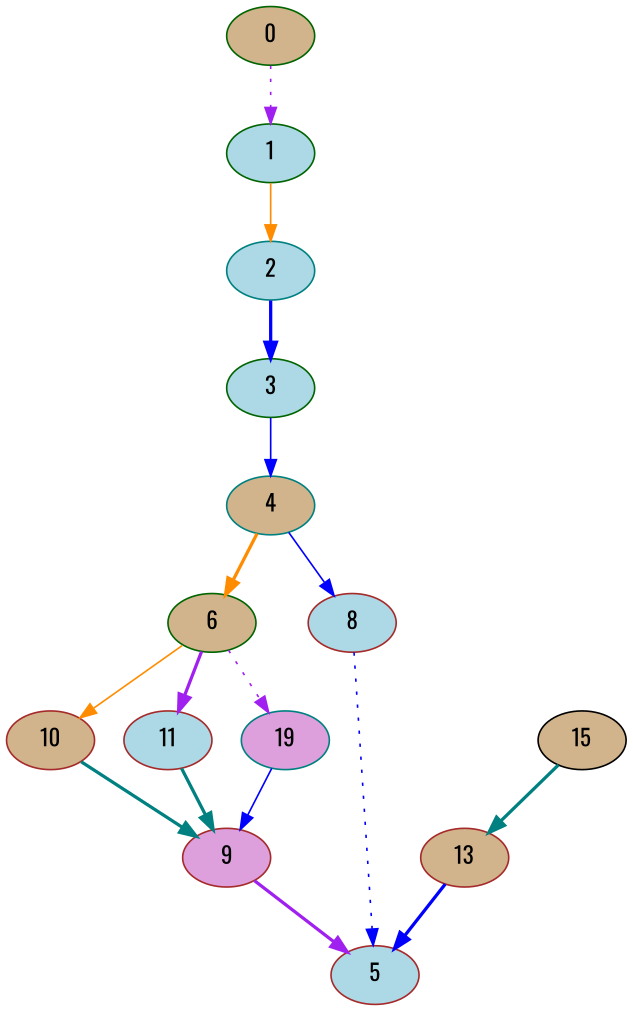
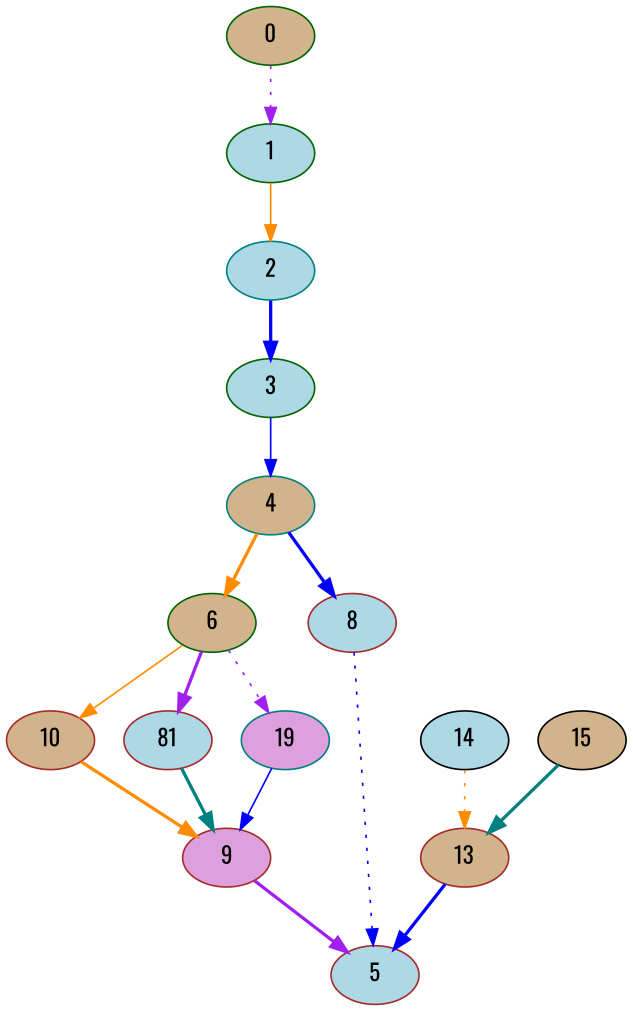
  digraph {
    "Duplicate states"=0
    GraphType=S_P
    "Max states in OPEN"=0
    Modes="120000ms; topo-ordered tasks, ; Pruning: task equivalence, fixed order ready list, ; F-value: ; Optimisation: best schedule length (SL) optimisation on equal, "
    NumberOfTasks=16
    "Pruned using list schedule length"=59
    "States removed from OPEN"=0
    TargetSystem="Homogeneous-2"
    "Time to schedule (ms)"=104
    "Total idle time"=0
    "Total schedule length"=96
    "Total sequential time"=96
    "Total states created"=118
    fontname=Oswald
    node [Processor=0 Weight=10 color=brown fillcolor=lightblue fontname=Oswald style=filled]
    edge [Weight=57 color=blue fontname=Oswald style=bold]
    0 ["Finish time"=2 "Start time"=0 Weight=2 color=darkgreen fillcolor=tan]
    1 ["Finish time"=11 "Start time"=2 Weight=9 color=darkgreen]
    2 ["Finish time"=21 "Start time"=11 color=teal]
    3 ["Finish time"=25 "Start time"=21 Weight=4 color=darkgreen]
    4 ["Finish time"=31 "Start time"=25 Weight=6 color=teal fillcolor=tan]
    6 ["Finish time"=36 "Start time"=33 Weight=3 color=darkgreen fillcolor=tan]
    8 ["Finish time"=79 "Start time"=69]
    10 ["Finish time"=55 "Start time"=49 Weight=6 fillcolor=tan]
-   11 ["Finish time"=59 "Start time"=55 Weight=4]
+   11 ["Finish time"=59 "Start time"=55 Weight=4 label=81]
    n10 ["Finish time"=69 "Start time"=66 Weight=3 color=teal fillcolor=plum label=19]
    5 ["Finish time"=96 "Start time"=88 Weight=8]
+   14 ["Finish time"=39 "Start time"=36 Weight=3 color=black]
    13 ["Finish time"=66 "Start time"=59 Weight=7 fillcolor=tan]
    15 ["Finish time"=49 "Start time"=39 color=black fillcolor=tan]
    9 ["Finish time"=88 "Start time"=79 Weight=9 fillcolor=plum]
    0 -> 1 [color=purple style=dotted]
    1 -> 2 [Weight=25 color=darkorange style=solid]
    2 -> 3
    3 -> 4 [Weight=33 style=solid]
    4 -> 6 [Weight=49 color=darkorange]
-   4 -> 8 [Weight=41 style=solid]
+   4 -> 8 [Weight=41]
    6 -> 10 [Weight=25 color=darkorange style=solid]
    6 -> 11 [Weight=49 color=purple]
    6 -> n10 [Weight=66 color=purple style=dotted]
    8 -> 5 [Weight=49 style=dotted]
-   10 -> 9 [Weight=82 color=teal]
+   10 -> 9 [Weight=82 color=darkorange]
    11 -> 9 [color=teal]
    n10 -> 9 [Weight=16 style=solid]
+   14 -> 13 [Weight=74 color=darkorange style=dotted]
    13 -> 5
    15 -> 13 [Weight=66 color=teal]
    9 -> 5 [Weight=33 color=purple]
  }
